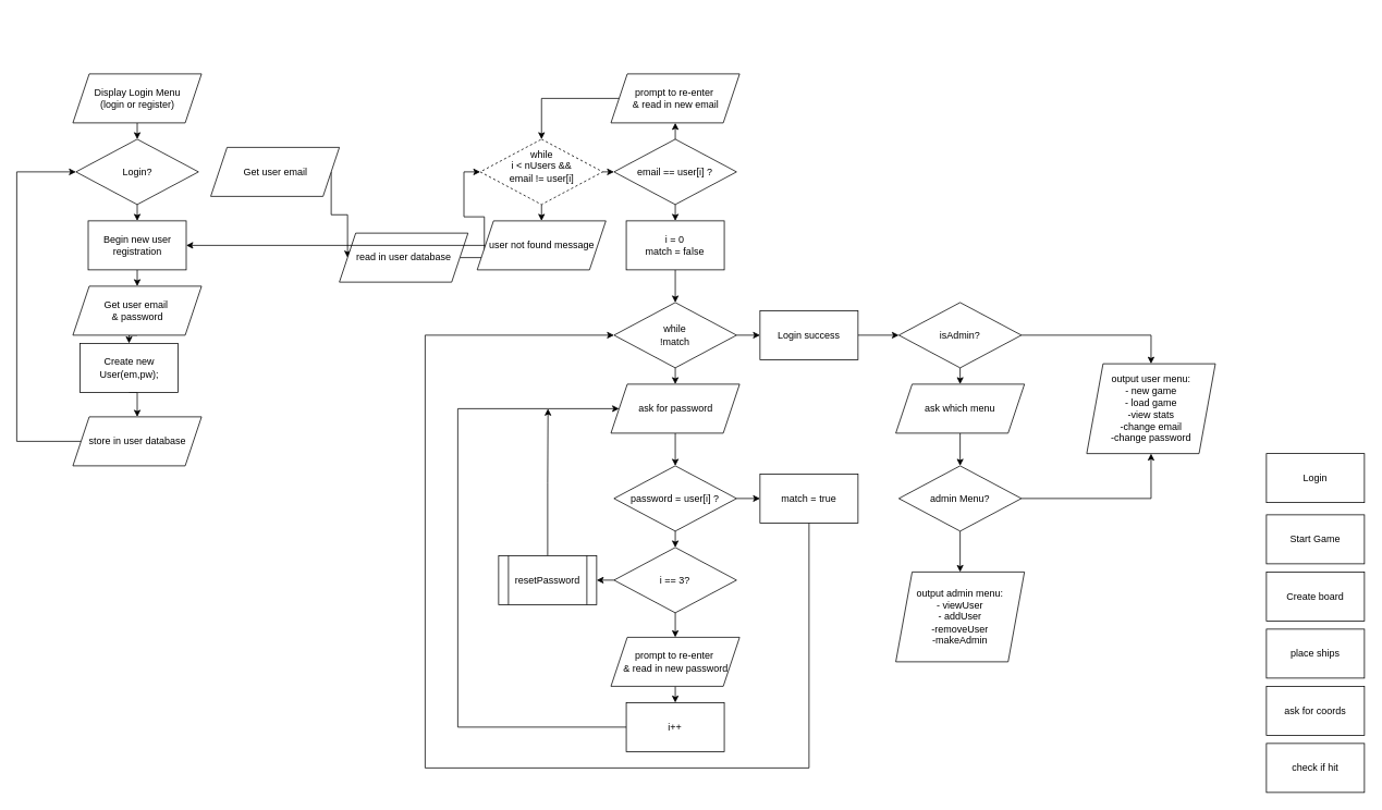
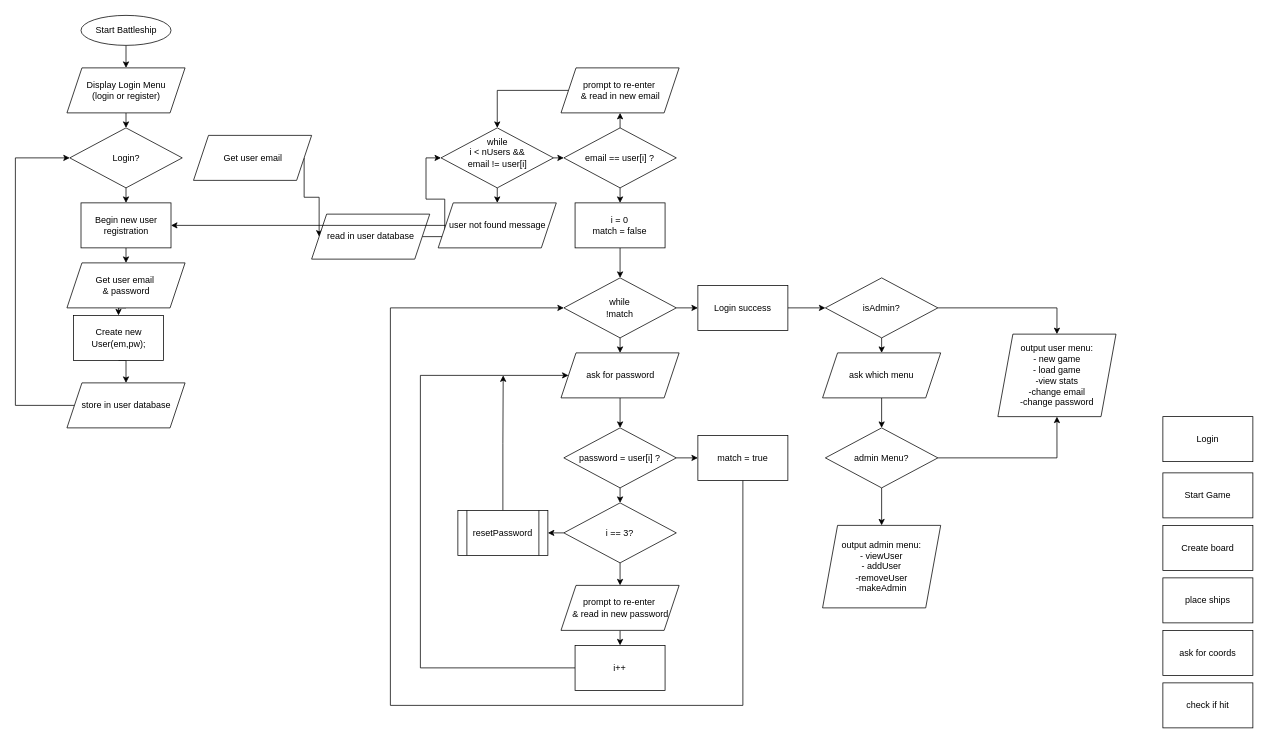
  <mxCell id="0" />
  <mxCell id="1" parent="0" />
+ <mxCell id="2" style="edgeStyle=orthogonalEdgeStyle;rounded=0;orthogonalLoop=1;jettySize=auto;html=1;exitX=0.5;exitY=1;exitDx=0;exitDy=0;entryX=0.5;entryY=0;entryDx=0;entryDy=0;" parent="1" source="3" target="7" edge="1"><mxGeometry relative="1" as="geometry" /></mxCell>
+ <mxCell id="3" value="Start Battleship" style="ellipse;whiteSpace=wrap;html=1;" parent="1" vertex="1"><mxGeometry x="107.5" y="20" width="120" height="40" as="geometry" /></mxCell>
  <mxCell id="4" style="edgeStyle=orthogonalEdgeStyle;rounded=0;orthogonalLoop=1;jettySize=auto;html=1;exitX=0.5;exitY=1;exitDx=0;exitDy=0;entryX=0.5;entryY=0;entryDx=0;entryDy=0;" parent="1" source="5" target="32" edge="1"><mxGeometry relative="1" as="geometry" /></mxCell>
  <mxCell id="5" value="Login?" style="rhombus;whiteSpace=wrap;html=1;" parent="1" vertex="1"><mxGeometry x="92.5" y="170" width="150" height="80" as="geometry" /></mxCell>
  <mxCell id="6" style="edgeStyle=orthogonalEdgeStyle;rounded=0;orthogonalLoop=1;jettySize=auto;html=1;exitX=0.5;exitY=1;exitDx=0;exitDy=0;entryX=0.5;entryY=0;entryDx=0;entryDy=0;" parent="1" source="7" target="5" edge="1"><mxGeometry relative="1" as="geometry" /></mxCell>
  <mxCell id="7" value="Display Login Menu&lt;div&gt;(login or register)&lt;/div&gt;" style="shape=parallelogram;perimeter=parallelogramPerimeter;whiteSpace=wrap;html=1;fixedSize=1;" parent="1" vertex="1"><mxGeometry x="88.75" y="90" width="157.5" height="60" as="geometry" /></mxCell>
  <mxCell id="8" style="edgeStyle=orthogonalEdgeStyle;rounded=0;orthogonalLoop=1;jettySize=auto;html=1;exitX=0.5;exitY=0;exitDx=0;exitDy=0;" parent="1" source="9" edge="1"><mxGeometry relative="1" as="geometry"><mxPoint x="670.429" y="500" as="targetPoint" /></mxGeometry></mxCell>
  <mxCell id="9" value="resetPassword" style="shape=process;whiteSpace=wrap;html=1;backgroundOutline=1;" parent="1" vertex="1"><mxGeometry x="610" y="680" width="120" height="60" as="geometry" /></mxCell>
  <mxCell id="10" style="edgeStyle=orthogonalEdgeStyle;rounded=0;orthogonalLoop=1;jettySize=auto;html=1;exitX=1;exitY=0.5;exitDx=0;exitDy=0;entryX=0;entryY=0.5;entryDx=0;entryDy=0;" parent="1" source="11" target="13" edge="1"><mxGeometry relative="1" as="geometry" /></mxCell>
  <mxCell id="11" value="Get user email" style="shape=parallelogram;perimeter=parallelogramPerimeter;whiteSpace=wrap;html=1;fixedSize=1;" parent="1" vertex="1"><mxGeometry x="257.5" y="180" width="157.5" height="60" as="geometry" /></mxCell>
  <mxCell id="12" style="edgeStyle=orthogonalEdgeStyle;rounded=0;orthogonalLoop=1;jettySize=auto;html=1;exitX=1;exitY=0.5;exitDx=0;exitDy=0;entryX=0;entryY=0.5;entryDx=0;entryDy=0;" parent="1" source="13" target="16" edge="1"><mxGeometry relative="1" as="geometry" /></mxCell>
  <mxCell id="13" value="read in user database" style="shape=parallelogram;perimeter=parallelogramPerimeter;whiteSpace=wrap;html=1;fixedSize=1;" parent="1" vertex="1"><mxGeometry x="415" y="285" width="157.5" height="60" as="geometry" /></mxCell>
  <mxCell id="14" style="edgeStyle=orthogonalEdgeStyle;rounded=0;orthogonalLoop=1;jettySize=auto;html=1;exitX=1;exitY=0.5;exitDx=0;exitDy=0;entryX=0;entryY=0.5;entryDx=0;entryDy=0;" parent="1" source="16" target="21" edge="1"><mxGeometry relative="1" as="geometry" /></mxCell>
  <mxCell id="15" style="edgeStyle=orthogonalEdgeStyle;rounded=0;orthogonalLoop=1;jettySize=auto;html=1;exitX=0.5;exitY=1;exitDx=0;exitDy=0;entryX=0.5;entryY=0;entryDx=0;entryDy=0;" parent="1" source="16" target="40" edge="1"><mxGeometry relative="1" as="geometry" /></mxCell>
- <mxCell id="16" value="while&lt;div&gt;i &amp;lt; nUsers &amp;amp;&amp;amp;&lt;/div&gt;&lt;div&gt;email != user[i]&lt;/div&gt;&lt;div&gt;&lt;br&gt;&lt;/div&gt;" style="rhombus;whiteSpace=wrap;html=1;dashed=1;" parent="1" vertex="1"><mxGeometry x="587.5" y="170" width="150" height="80" as="geometry" /></mxCell>
+ <mxCell id="16" value="while&lt;div&gt;i &amp;lt; nUsers &amp;amp;&amp;amp;&lt;/div&gt;&lt;div&gt;email != user[i]&lt;/div&gt;&lt;div&gt;&lt;br&gt;&lt;/div&gt;" style="rhombus;whiteSpace=wrap;html=1;" parent="1" vertex="1"><mxGeometry x="587.5" y="170" width="150" height="80" as="geometry" /></mxCell>
  <mxCell id="17" style="edgeStyle=orthogonalEdgeStyle;rounded=0;orthogonalLoop=1;jettySize=auto;html=1;exitX=1;exitY=0.5;exitDx=0;exitDy=0;entryX=0;entryY=0.5;entryDx=0;entryDy=0;" parent="1" source="18" target="56" edge="1"><mxGeometry relative="1" as="geometry" /></mxCell>
  <mxCell id="18" value="Login success" style="rounded=0;whiteSpace=wrap;html=1;" parent="1" vertex="1"><mxGeometry x="930" y="380" width="120" height="60" as="geometry" /></mxCell>
  <mxCell id="19" style="edgeStyle=orthogonalEdgeStyle;rounded=0;orthogonalLoop=1;jettySize=auto;html=1;exitX=0.5;exitY=0;exitDx=0;exitDy=0;entryX=0.5;entryY=1;entryDx=0;entryDy=0;" parent="1" source="21" target="26" edge="1"><mxGeometry relative="1" as="geometry" /></mxCell>
  <mxCell id="20" style="edgeStyle=orthogonalEdgeStyle;rounded=0;orthogonalLoop=1;jettySize=auto;html=1;exitX=0.5;exitY=1;exitDx=0;exitDy=0;entryX=0.5;entryY=0;entryDx=0;entryDy=0;" parent="1" source="21" target="43" edge="1"><mxGeometry relative="1" as="geometry" /></mxCell>
  <mxCell id="21" value="email == user[i] ?" style="rhombus;whiteSpace=wrap;html=1;" parent="1" vertex="1"><mxGeometry x="751.25" y="170" width="150" height="80" as="geometry" /></mxCell>
  <mxCell id="22" style="edgeStyle=orthogonalEdgeStyle;rounded=0;orthogonalLoop=1;jettySize=auto;html=1;exitX=0.5;exitY=1;exitDx=0;exitDy=0;entryX=0.5;entryY=0;entryDx=0;entryDy=0;" parent="1" source="24" target="28" edge="1"><mxGeometry relative="1" as="geometry" /></mxCell>
  <mxCell id="23" style="edgeStyle=orthogonalEdgeStyle;rounded=0;orthogonalLoop=1;jettySize=auto;html=1;exitX=1;exitY=0.5;exitDx=0;exitDy=0;entryX=0;entryY=0.5;entryDx=0;entryDy=0;" parent="1" source="24" target="18" edge="1"><mxGeometry relative="1" as="geometry" /></mxCell>
  <mxCell id="24" value="while&lt;div&gt;!match&lt;/div&gt;" style="rhombus;whiteSpace=wrap;html=1;" parent="1" vertex="1"><mxGeometry x="751.25" y="370" width="150" height="80" as="geometry" /></mxCell>
  <mxCell id="25" style="edgeStyle=orthogonalEdgeStyle;rounded=0;orthogonalLoop=1;jettySize=auto;html=1;exitX=0;exitY=0.5;exitDx=0;exitDy=0;entryX=0.5;entryY=0;entryDx=0;entryDy=0;" parent="1" source="26" target="16" edge="1"><mxGeometry relative="1" as="geometry" /></mxCell>
  <mxCell id="26" value="prompt to re-enter&amp;nbsp;&lt;div&gt;&amp;amp; read in new email&lt;/div&gt;" style="shape=parallelogram;perimeter=parallelogramPerimeter;whiteSpace=wrap;html=1;fixedSize=1;" parent="1" vertex="1"><mxGeometry x="747.5" y="90" width="157.5" height="60" as="geometry" /></mxCell>
  <mxCell id="27" style="edgeStyle=orthogonalEdgeStyle;rounded=0;orthogonalLoop=1;jettySize=auto;html=1;exitX=0.5;exitY=1;exitDx=0;exitDy=0;entryX=0.5;entryY=0;entryDx=0;entryDy=0;" parent="1" source="28" target="50" edge="1"><mxGeometry relative="1" as="geometry" /></mxCell>
  <mxCell id="28" value="ask for password" style="shape=parallelogram;perimeter=parallelogramPerimeter;whiteSpace=wrap;html=1;fixedSize=1;" parent="1" vertex="1"><mxGeometry x="747.5" y="470" width="157.5" height="60" as="geometry" /></mxCell>
  <mxCell id="29" style="edgeStyle=orthogonalEdgeStyle;rounded=0;orthogonalLoop=1;jettySize=auto;html=1;exitX=0.5;exitY=1;exitDx=0;exitDy=0;entryX=0.5;entryY=0;entryDx=0;entryDy=0;" parent="1" source="30" target="45" edge="1"><mxGeometry relative="1" as="geometry" /></mxCell>
  <mxCell id="30" value="prompt to re-enter&amp;nbsp;&lt;div&gt;&amp;amp; read in new password&lt;/div&gt;" style="shape=parallelogram;perimeter=parallelogramPerimeter;whiteSpace=wrap;html=1;fixedSize=1;" parent="1" vertex="1"><mxGeometry x="747.5" y="780" width="157.5" height="60" as="geometry" /></mxCell>
  <mxCell id="31" style="edgeStyle=orthogonalEdgeStyle;rounded=0;orthogonalLoop=1;jettySize=auto;html=1;exitX=0.5;exitY=1;exitDx=0;exitDy=0;entryX=0.5;entryY=0;entryDx=0;entryDy=0;" parent="1" source="32" target="36" edge="1"><mxGeometry relative="1" as="geometry" /></mxCell>
  <mxCell id="32" value="Begin new user registration" style="rounded=0;whiteSpace=wrap;html=1;" parent="1" vertex="1"><mxGeometry x="107.5" y="270" width="120" height="60" as="geometry" /></mxCell>
  <mxCell id="33" style="edgeStyle=orthogonalEdgeStyle;rounded=0;orthogonalLoop=1;jettySize=auto;html=1;exitX=0.5;exitY=1;exitDx=0;exitDy=0;entryX=0.5;entryY=0;entryDx=0;entryDy=0;" parent="1" source="34" target="38" edge="1"><mxGeometry relative="1" as="geometry" /></mxCell>
  <mxCell id="34" value="Create new User(em,pw);" style="rounded=0;whiteSpace=wrap;html=1;" parent="1" vertex="1"><mxGeometry x="97.5" y="420" width="120" height="60" as="geometry" /></mxCell>
  <mxCell id="35" style="edgeStyle=orthogonalEdgeStyle;rounded=0;orthogonalLoop=1;jettySize=auto;html=1;exitX=0.5;exitY=1;exitDx=0;exitDy=0;entryX=0.5;entryY=0;entryDx=0;entryDy=0;" parent="1" source="36" target="34" edge="1"><mxGeometry relative="1" as="geometry" /></mxCell>
  <mxCell id="36" value="Get user email&amp;nbsp;&lt;div&gt;&amp;amp; password&lt;/div&gt;" style="shape=parallelogram;perimeter=parallelogramPerimeter;whiteSpace=wrap;html=1;fixedSize=1;" parent="1" vertex="1"><mxGeometry x="88.75" y="350" width="157.5" height="60" as="geometry" /></mxCell>
  <mxCell id="37" style="edgeStyle=orthogonalEdgeStyle;rounded=0;orthogonalLoop=1;jettySize=auto;html=1;exitX=0;exitY=0.5;exitDx=0;exitDy=0;entryX=0;entryY=0.5;entryDx=0;entryDy=0;" parent="1" source="38" target="5" edge="1"><mxGeometry relative="1" as="geometry"><Array as="points"><mxPoint x="20" y="540" /><mxPoint x="20" y="210" /></Array></mxGeometry></mxCell>
  <mxCell id="38" value="store in user database" style="shape=parallelogram;perimeter=parallelogramPerimeter;whiteSpace=wrap;html=1;fixedSize=1;" parent="1" vertex="1"><mxGeometry x="88.75" y="510" width="157.5" height="60" as="geometry" /></mxCell>
  <mxCell id="39" style="edgeStyle=orthogonalEdgeStyle;rounded=0;orthogonalLoop=1;jettySize=auto;html=1;exitX=0;exitY=0.5;exitDx=0;exitDy=0;entryX=1;entryY=0.5;entryDx=0;entryDy=0;" parent="1" source="40" target="32" edge="1"><mxGeometry relative="1" as="geometry" /></mxCell>
  <mxCell id="40" value="user not found message" style="shape=parallelogram;perimeter=parallelogramPerimeter;whiteSpace=wrap;html=1;fixedSize=1;" parent="1" vertex="1"><mxGeometry x="583.75" y="270" width="157.5" height="60" as="geometry" /></mxCell>
  <mxCell id="41" value="output user menu:&lt;div&gt;- new game&lt;/div&gt;&lt;div&gt;- load game&lt;/div&gt;&lt;div&gt;-view stats&lt;/div&gt;&lt;div&gt;-change email&lt;/div&gt;&lt;div&gt;-change password&lt;/div&gt;" style="shape=parallelogram;perimeter=parallelogramPerimeter;whiteSpace=wrap;html=1;fixedSize=1;" parent="1" vertex="1"><mxGeometry x="1330" y="445" width="157.5" height="110" as="geometry" /></mxCell>
  <mxCell id="42" style="edgeStyle=orthogonalEdgeStyle;rounded=0;orthogonalLoop=1;jettySize=auto;html=1;exitX=0.5;exitY=1;exitDx=0;exitDy=0;entryX=0.5;entryY=0;entryDx=0;entryDy=0;" parent="1" source="43" target="24" edge="1"><mxGeometry relative="1" as="geometry" /></mxCell>
  <mxCell id="43" value="i = 0&lt;div&gt;match = false&lt;/div&gt;" style="rounded=0;whiteSpace=wrap;html=1;" parent="1" vertex="1"><mxGeometry x="766.25" y="270" width="120" height="60" as="geometry" /></mxCell>
  <mxCell id="44" style="edgeStyle=orthogonalEdgeStyle;rounded=0;orthogonalLoop=1;jettySize=auto;html=1;exitX=0;exitY=0.5;exitDx=0;exitDy=0;entryX=0;entryY=0.5;entryDx=0;entryDy=0;" parent="1" source="45" target="28" edge="1"><mxGeometry relative="1" as="geometry"><Array as="points"><mxPoint x="560" y="890" /><mxPoint x="560" y="500" /></Array></mxGeometry></mxCell>
  <mxCell id="45" value="i++" style="rounded=0;whiteSpace=wrap;html=1;" parent="1" vertex="1"><mxGeometry x="766.25" y="860" width="120" height="60" as="geometry" /></mxCell>
  <mxCell id="46" style="edgeStyle=orthogonalEdgeStyle;rounded=0;orthogonalLoop=1;jettySize=auto;html=1;exitX=0.5;exitY=1;exitDx=0;exitDy=0;entryX=0;entryY=0.5;entryDx=0;entryDy=0;" parent="1" source="47" target="24" edge="1"><mxGeometry relative="1" as="geometry"><Array as="points"><mxPoint x="990" y="940" /><mxPoint x="520" y="940" /><mxPoint x="520" y="410" /></Array></mxGeometry></mxCell>
  <mxCell id="47" value="match = true" style="rounded=0;whiteSpace=wrap;html=1;" parent="1" vertex="1"><mxGeometry x="930" y="580" width="120" height="60" as="geometry" /></mxCell>
  <mxCell id="48" style="edgeStyle=orthogonalEdgeStyle;rounded=0;orthogonalLoop=1;jettySize=auto;html=1;exitX=1;exitY=0.5;exitDx=0;exitDy=0;entryX=0;entryY=0.5;entryDx=0;entryDy=0;" parent="1" source="50" target="47" edge="1"><mxGeometry relative="1" as="geometry" /></mxCell>
  <mxCell id="49" style="edgeStyle=orthogonalEdgeStyle;rounded=0;orthogonalLoop=1;jettySize=auto;html=1;exitX=0.5;exitY=1;exitDx=0;exitDy=0;entryX=0.5;entryY=0;entryDx=0;entryDy=0;" parent="1" source="50" target="53" edge="1"><mxGeometry relative="1" as="geometry" /></mxCell>
  <mxCell id="50" value="password = user[i] ?" style="rhombus;whiteSpace=wrap;html=1;" parent="1" vertex="1"><mxGeometry x="751.25" y="570" width="150" height="80" as="geometry" /></mxCell>
  <mxCell id="51" style="edgeStyle=orthogonalEdgeStyle;rounded=0;orthogonalLoop=1;jettySize=auto;html=1;exitX=0.5;exitY=1;exitDx=0;exitDy=0;entryX=0.5;entryY=0;entryDx=0;entryDy=0;" parent="1" source="53" target="30" edge="1"><mxGeometry relative="1" as="geometry" /></mxCell>
  <mxCell id="52" style="edgeStyle=orthogonalEdgeStyle;rounded=0;orthogonalLoop=1;jettySize=auto;html=1;exitX=0;exitY=0.5;exitDx=0;exitDy=0;entryX=1;entryY=0.5;entryDx=0;entryDy=0;" parent="1" source="53" target="9" edge="1"><mxGeometry relative="1" as="geometry" /></mxCell>
  <mxCell id="53" value="i == 3?" style="rhombus;whiteSpace=wrap;html=1;" parent="1" vertex="1"><mxGeometry x="751.25" y="670" width="150" height="80" as="geometry" /></mxCell>
  <mxCell id="54" style="edgeStyle=orthogonalEdgeStyle;rounded=0;orthogonalLoop=1;jettySize=auto;html=1;exitX=0.5;exitY=1;exitDx=0;exitDy=0;entryX=0.5;entryY=0;entryDx=0;entryDy=0;" parent="1" source="56" target="58" edge="1"><mxGeometry relative="1" as="geometry" /></mxCell>
  <mxCell id="55" style="edgeStyle=orthogonalEdgeStyle;rounded=0;orthogonalLoop=1;jettySize=auto;html=1;exitX=1;exitY=0.5;exitDx=0;exitDy=0;entryX=0.5;entryY=0;entryDx=0;entryDy=0;" parent="1" source="56" target="41" edge="1"><mxGeometry relative="1" as="geometry" /></mxCell>
  <mxCell id="56" value="isAdmin?" style="rhombus;whiteSpace=wrap;html=1;" parent="1" vertex="1"><mxGeometry x="1100" y="370" width="150" height="80" as="geometry" /></mxCell>
  <mxCell id="57" style="edgeStyle=orthogonalEdgeStyle;rounded=0;orthogonalLoop=1;jettySize=auto;html=1;exitX=0.5;exitY=1;exitDx=0;exitDy=0;entryX=0.5;entryY=0;entryDx=0;entryDy=0;" parent="1" source="58" target="61" edge="1"><mxGeometry relative="1" as="geometry" /></mxCell>
  <mxCell id="58" value="ask which menu" style="shape=parallelogram;perimeter=parallelogramPerimeter;whiteSpace=wrap;html=1;fixedSize=1;" parent="1" vertex="1"><mxGeometry x="1096.25" y="470" width="157.5" height="60" as="geometry" /></mxCell>
  <mxCell id="59" style="edgeStyle=orthogonalEdgeStyle;rounded=0;orthogonalLoop=1;jettySize=auto;html=1;exitX=1;exitY=0.5;exitDx=0;exitDy=0;entryX=0.5;entryY=1;entryDx=0;entryDy=0;" parent="1" source="61" target="41" edge="1"><mxGeometry relative="1" as="geometry" /></mxCell>
  <mxCell id="60" style="edgeStyle=orthogonalEdgeStyle;rounded=0;orthogonalLoop=1;jettySize=auto;html=1;exitX=0.5;exitY=1;exitDx=0;exitDy=0;entryX=0.5;entryY=0;entryDx=0;entryDy=0;" parent="1" source="61" target="62" edge="1"><mxGeometry relative="1" as="geometry" /></mxCell>
  <mxCell id="61" value="admin Menu?" style="rhombus;whiteSpace=wrap;html=1;" parent="1" vertex="1"><mxGeometry x="1100" y="570" width="150" height="80" as="geometry" /></mxCell>
  <mxCell id="62" value="output admin menu:&lt;div&gt;- viewUser&lt;/div&gt;&lt;div&gt;- addUser&lt;/div&gt;&lt;div&gt;-removeUser&lt;/div&gt;&lt;div&gt;-makeAdmin&lt;/div&gt;" style="shape=parallelogram;perimeter=parallelogramPerimeter;whiteSpace=wrap;html=1;fixedSize=1;" parent="1" vertex="1"><mxGeometry x="1096.25" y="700" width="157.5" height="110" as="geometry" /></mxCell>
  <mxCell id="63" value="Login" style="rounded=0;whiteSpace=wrap;html=1;" parent="1" vertex="1"><mxGeometry x="1550" y="555" width="120" height="60" as="geometry" /></mxCell>
  <mxCell id="64" value="Start Game" style="rounded=0;whiteSpace=wrap;html=1;" parent="1" vertex="1"><mxGeometry x="1550" y="630" width="120" height="60" as="geometry" /></mxCell>
  <mxCell id="65" value="Create board" style="rounded=0;whiteSpace=wrap;html=1;" parent="1" vertex="1"><mxGeometry x="1550" y="700" width="120" height="60" as="geometry" /></mxCell>
  <mxCell id="66" value="place ships" style="rounded=0;whiteSpace=wrap;html=1;" parent="1" vertex="1"><mxGeometry x="1550" y="770" width="120" height="60" as="geometry" /></mxCell>
  <mxCell id="67" value="ask for coords" style="rounded=0;whiteSpace=wrap;html=1;" parent="1" vertex="1"><mxGeometry x="1550" y="840" width="120" height="60" as="geometry" /></mxCell>
  <mxCell id="68" value="check if hit" style="rounded=0;whiteSpace=wrap;html=1;" parent="1" vertex="1"><mxGeometry x="1550" y="910" width="120" height="60" as="geometry" /></mxCell>
